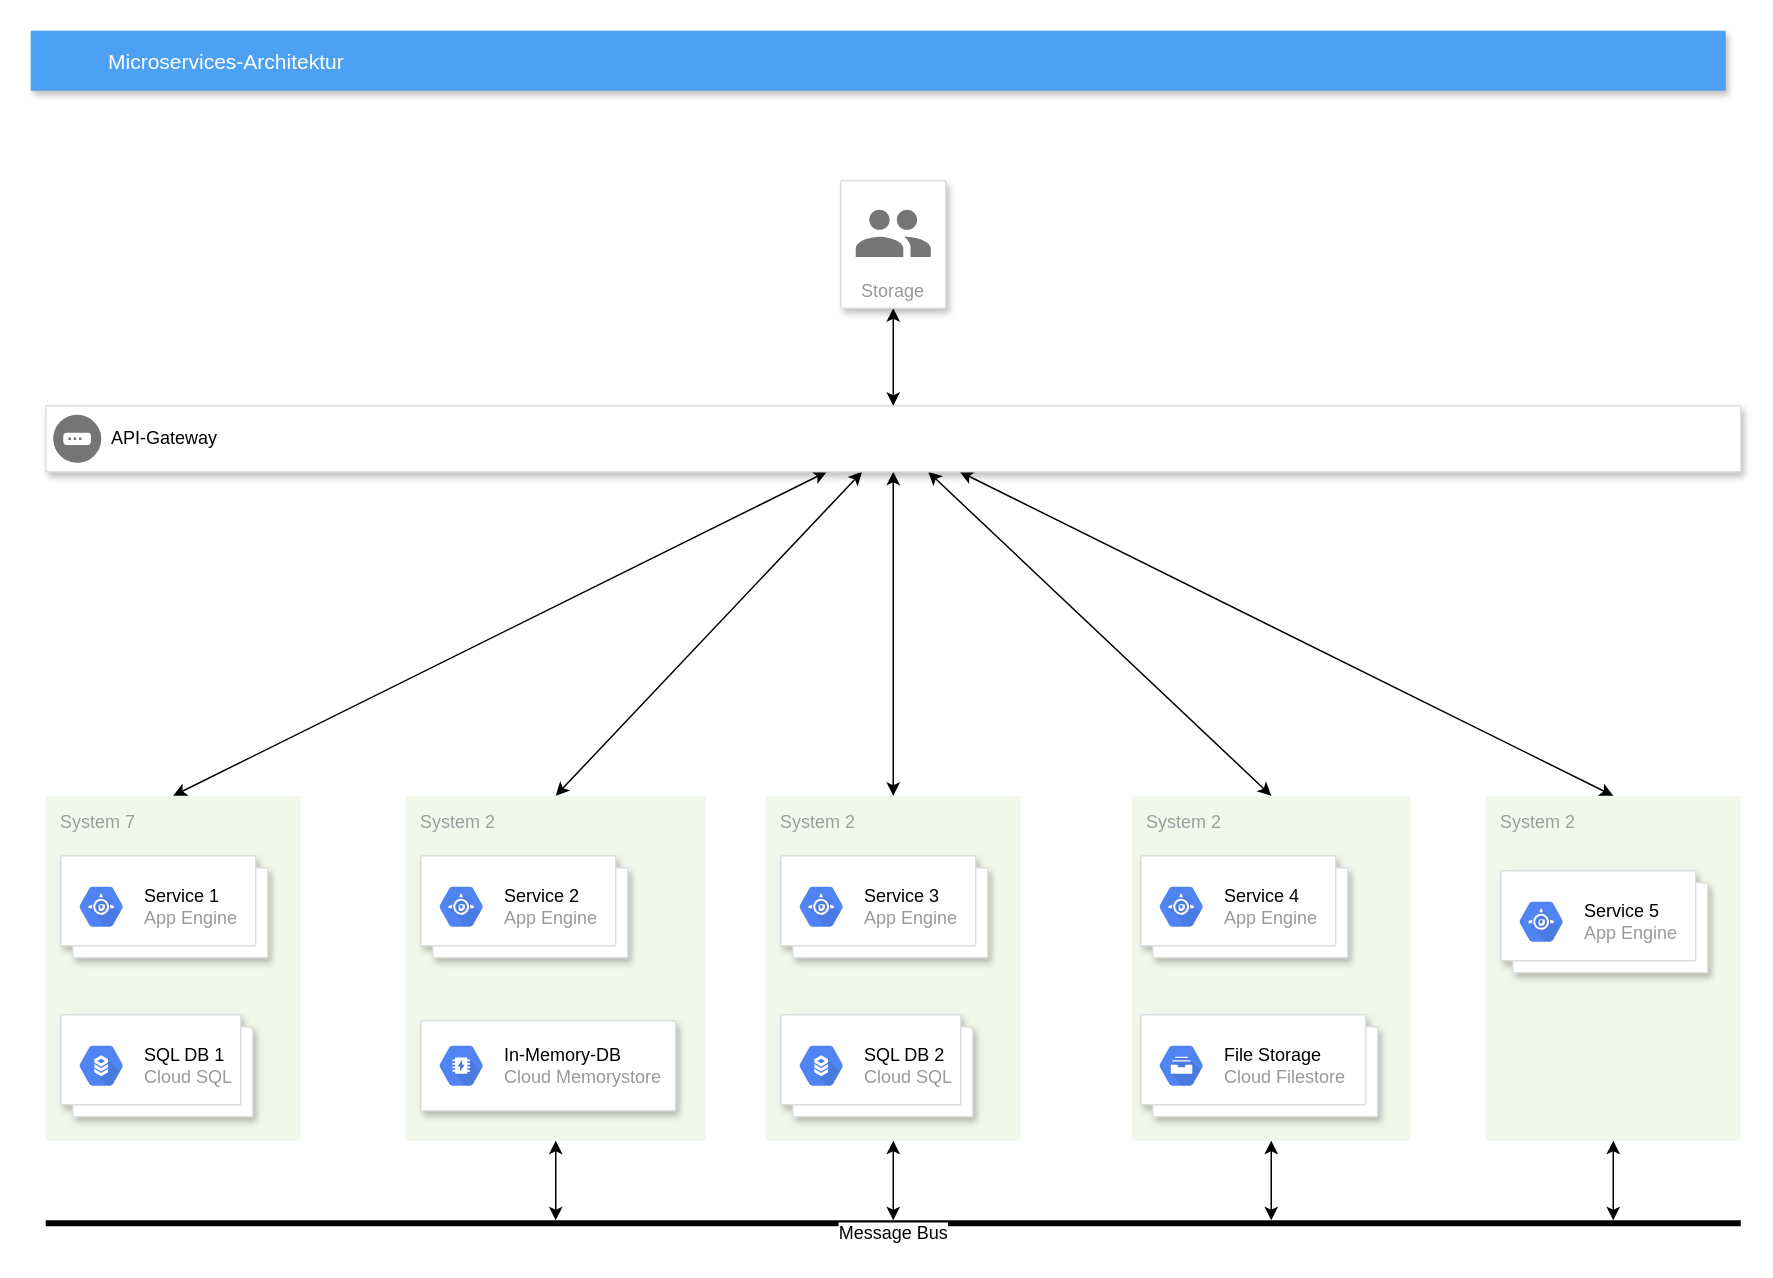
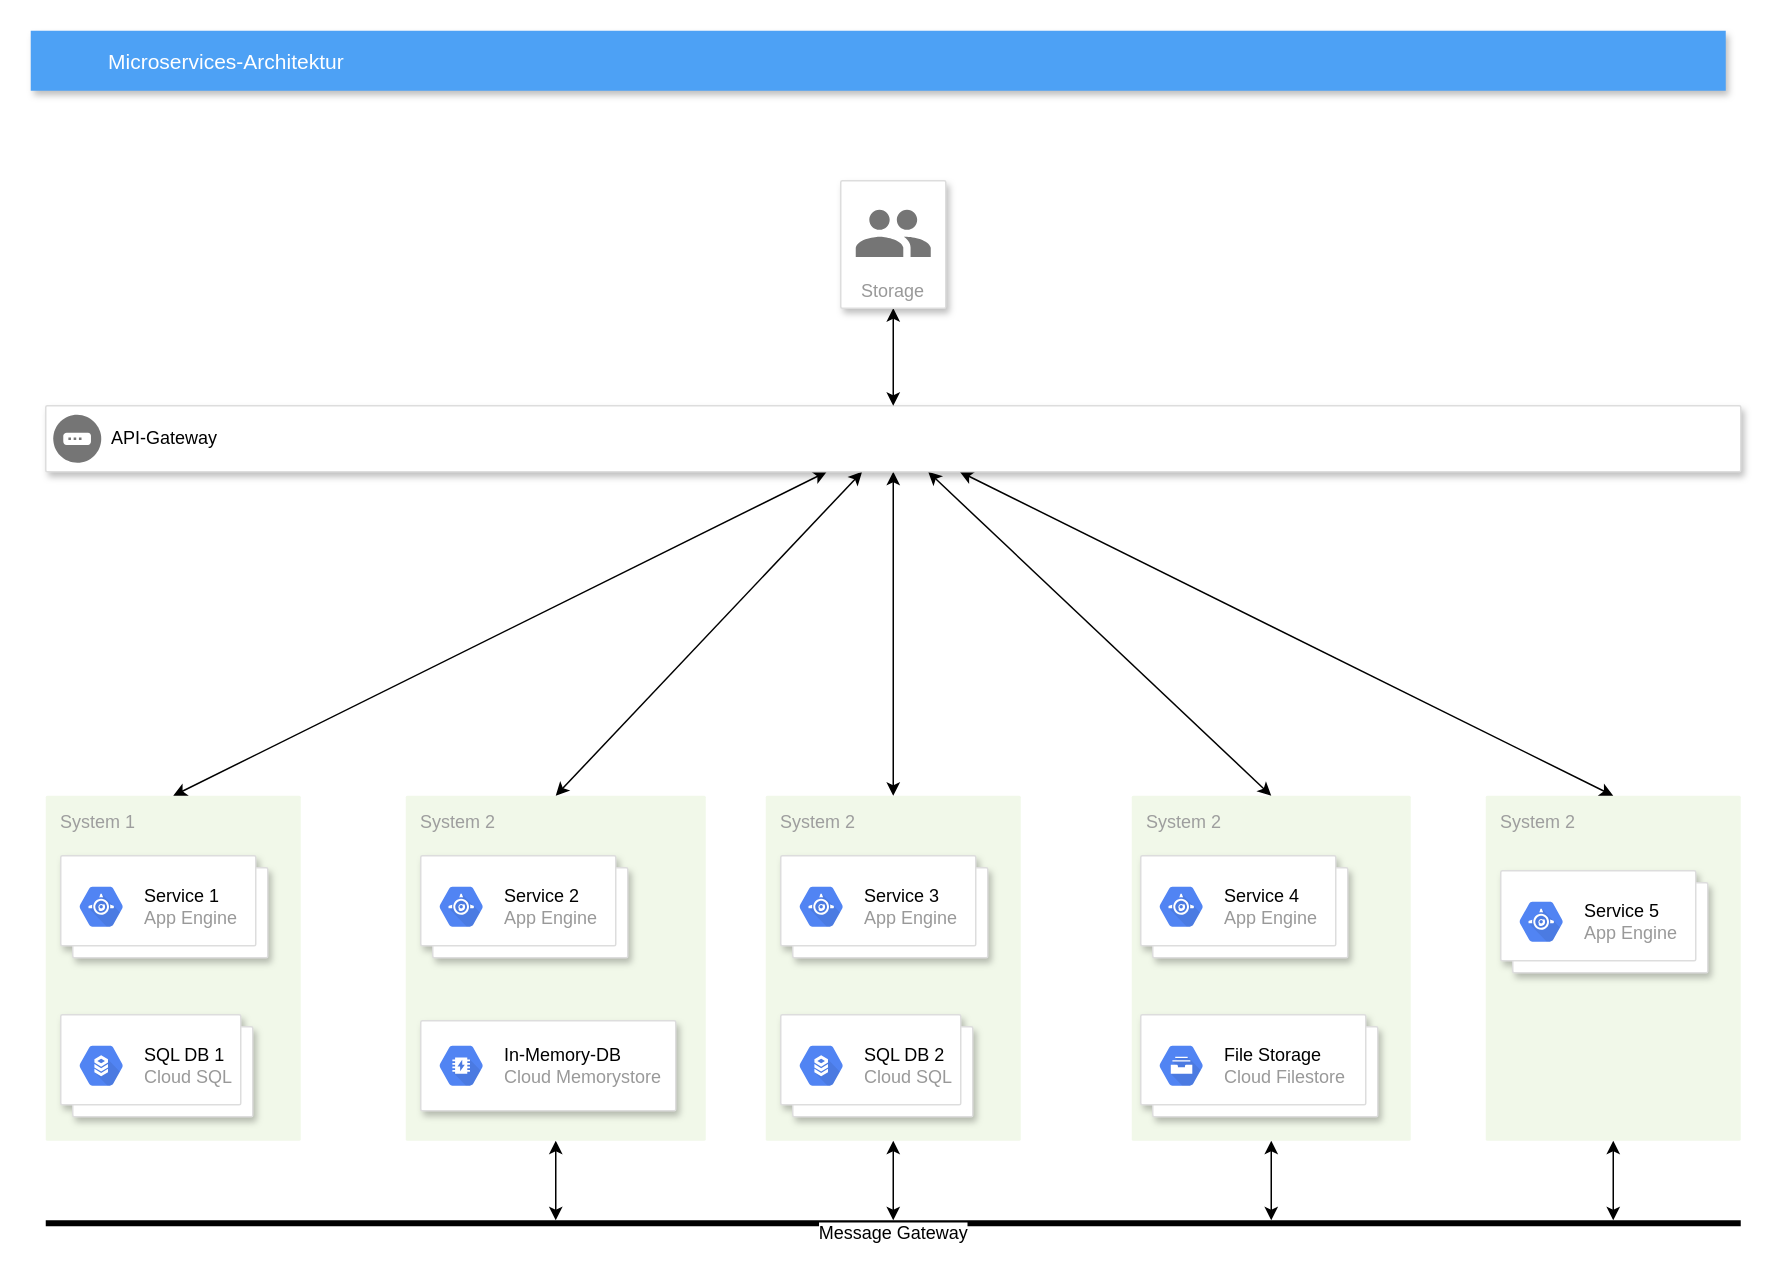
  <mxCell id="0" />
  <mxCell id="1" parent="0" />
  <mxCell id="2" style="edgeStyle=none;rounded=0;orthogonalLoop=1;jettySize=auto;html=1;exitX=0.5;exitY=1;exitDx=0;exitDy=0;exitPerimeter=0;startArrow=classic;startFill=1;" edge="1" parent="1" source="3" target="40"><mxGeometry relative="1" as="geometry" /></mxCell>
  <mxCell id="3" value="System 2" style="points=[[0,0,0],[0.25,0,0],[0.5,0,0],[0.75,0,0],[1,0,0],[1,0.25,0],[1,0.5,0],[1,0.75,0],[1,1,0],[0.75,1,0],[0.5,1,0],[0.25,1,0],[0,1,0],[0,0.75,0],[0,0.5,0],[0,0.25,0]];rounded=1;absoluteArcSize=1;arcSize=2;html=1;strokeColor=none;gradientColor=none;shadow=0;dashed=0;fontSize=12;fontColor=#9E9E9E;align=left;verticalAlign=top;spacing=10;spacingTop=-4;fillColor=#F1F8E9;" vertex="1" parent="1"><mxGeometry x="990" y="530" width="170" height="230" as="geometry" /></mxCell>
  <mxCell id="4" style="edgeStyle=none;rounded=0;orthogonalLoop=1;jettySize=auto;html=1;exitX=0.5;exitY=1;exitDx=0;exitDy=0;exitPerimeter=0;startArrow=classic;startFill=1;" edge="1" parent="1" source="5" target="40"><mxGeometry relative="1" as="geometry" /></mxCell>
  <mxCell id="5" value="System 2" style="points=[[0,0,0],[0.25,0,0],[0.5,0,0],[0.75,0,0],[1,0,0],[1,0.25,0],[1,0.5,0],[1,0.75,0],[1,1,0],[0.75,1,0],[0.5,1,0],[0.25,1,0],[0,1,0],[0,0.75,0],[0,0.5,0],[0,0.25,0]];rounded=1;absoluteArcSize=1;arcSize=2;html=1;strokeColor=none;gradientColor=none;shadow=0;dashed=0;fontSize=12;fontColor=#9E9E9E;align=left;verticalAlign=top;spacing=10;spacingTop=-4;fillColor=#F1F8E9;" vertex="1" parent="1"><mxGeometry x="754" y="530" width="186" height="230" as="geometry" /></mxCell>
  <mxCell id="6" style="edgeStyle=none;rounded=0;orthogonalLoop=1;jettySize=auto;html=1;exitX=0.5;exitY=1;exitDx=0;exitDy=0;exitPerimeter=0;startArrow=classic;startFill=1;" edge="1" parent="1" source="7" target="40"><mxGeometry relative="1" as="geometry" /></mxCell>
  <mxCell id="7" value="System 2" style="points=[[0,0,0],[0.25,0,0],[0.5,0,0],[0.75,0,0],[1,0,0],[1,0.25,0],[1,0.5,0],[1,0.75,0],[1,1,0],[0.75,1,0],[0.5,1,0],[0.25,1,0],[0,1,0],[0,0.75,0],[0,0.5,0],[0,0.25,0]];rounded=1;absoluteArcSize=1;arcSize=2;html=1;strokeColor=none;gradientColor=none;shadow=0;dashed=0;fontSize=12;fontColor=#9E9E9E;align=left;verticalAlign=top;spacing=10;spacingTop=-4;fillColor=#F1F8E9;" vertex="1" parent="1"><mxGeometry x="510" y="530" width="170" height="230" as="geometry" /></mxCell>
  <mxCell id="8" style="edgeStyle=none;rounded=0;orthogonalLoop=1;jettySize=auto;html=1;exitX=0.5;exitY=1;exitDx=0;exitDy=0;exitPerimeter=0;startArrow=classic;startFill=1;" edge="1" parent="1" source="9" target="40"><mxGeometry relative="1" as="geometry" /></mxCell>
  <mxCell id="9" value="System 2" style="points=[[0,0,0],[0.25,0,0],[0.5,0,0],[0.75,0,0],[1,0,0],[1,0.25,0],[1,0.5,0],[1,0.75,0],[1,1,0],[0.75,1,0],[0.5,1,0],[0.25,1,0],[0,1,0],[0,0.75,0],[0,0.5,0],[0,0.25,0]];rounded=1;absoluteArcSize=1;arcSize=2;html=1;strokeColor=none;gradientColor=none;shadow=0;dashed=0;fontSize=12;fontColor=#9E9E9E;align=left;verticalAlign=top;spacing=10;spacingTop=-4;fillColor=#F1F8E9;" vertex="1" parent="1"><mxGeometry x="270" y="530" width="200" height="230" as="geometry" /></mxCell>
- <mxCell id="10" value="System 7" style="points=[[0,0,0],[0.25,0,0],[0.5,0,0],[0.75,0,0],[1,0,0],[1,0.25,0],[1,0.5,0],[1,0.75,0],[1,1,0],[0.75,1,0],[0.5,1,0],[0.25,1,0],[0,1,0],[0,0.75,0],[0,0.5,0],[0,0.25,0]];rounded=1;absoluteArcSize=1;arcSize=2;html=1;strokeColor=none;gradientColor=none;shadow=0;dashed=0;fontSize=12;fontColor=#9E9E9E;align=left;verticalAlign=top;spacing=10;spacingTop=-4;fillColor=#F1F8E9;" vertex="1" parent="1"><mxGeometry x="30" y="530" width="170" height="230" as="geometry" /></mxCell>
+ <mxCell id="10" value="System 1" style="points=[[0,0,0],[0.25,0,0],[0.5,0,0],[0.75,0,0],[1,0,0],[1,0.25,0],[1,0.5,0],[1,0.75,0],[1,1,0],[0.75,1,0],[0.5,1,0],[0.25,1,0],[0,1,0],[0,0.75,0],[0,0.5,0],[0,0.25,0]];rounded=1;absoluteArcSize=1;arcSize=2;html=1;strokeColor=none;gradientColor=none;shadow=0;dashed=0;fontSize=12;fontColor=#9E9E9E;align=left;verticalAlign=top;spacing=10;spacingTop=-4;fillColor=#F1F8E9;" vertex="1" parent="1"><mxGeometry x="30" y="530" width="170" height="230" as="geometry" /></mxCell>
  <mxCell id="11" style="edgeStyle=none;rounded=0;orthogonalLoop=1;jettySize=auto;html=1;entryX=0.5;entryY=0;entryDx=0;entryDy=0;entryPerimeter=0;startArrow=classic;startFill=1;" edge="1" parent="1" source="16" target="10"><mxGeometry relative="1" as="geometry" /></mxCell>
  <mxCell id="12" style="edgeStyle=none;rounded=0;orthogonalLoop=1;jettySize=auto;html=1;entryX=0.5;entryY=0;entryDx=0;entryDy=0;entryPerimeter=0;startArrow=classic;startFill=1;" edge="1" parent="1" source="16" target="9"><mxGeometry relative="1" as="geometry" /></mxCell>
  <mxCell id="13" style="edgeStyle=none;rounded=0;orthogonalLoop=1;jettySize=auto;html=1;entryX=0.5;entryY=0;entryDx=0;entryDy=0;entryPerimeter=0;startArrow=classic;startFill=1;" edge="1" parent="1" source="16" target="7"><mxGeometry relative="1" as="geometry" /></mxCell>
  <mxCell id="14" style="edgeStyle=none;rounded=0;orthogonalLoop=1;jettySize=auto;html=1;entryX=0.5;entryY=0;entryDx=0;entryDy=0;entryPerimeter=0;startArrow=classic;startFill=1;" edge="1" parent="1" source="16" target="5"><mxGeometry relative="1" as="geometry" /></mxCell>
  <mxCell id="15" style="edgeStyle=none;rounded=0;orthogonalLoop=1;jettySize=auto;html=1;entryX=0.5;entryY=0;entryDx=0;entryDy=0;entryPerimeter=0;startArrow=classic;startFill=1;" edge="1" parent="1" source="16" target="3"><mxGeometry relative="1" as="geometry" /></mxCell>
  <mxCell id="16" value="" style="strokeColor=#dddddd;shadow=1;strokeWidth=1;rounded=1;absoluteArcSize=1;arcSize=2;" vertex="1" parent="1"><mxGeometry x="30" y="270" width="1130" height="44" as="geometry" /></mxCell>
  <mxCell id="17" value="API-Gateway" style="dashed=0;connectable=0;html=1;fillColor=#757575;strokeColor=none;shape=mxgraph.gcp2.gateway;part=1;labelPosition=right;verticalLabelPosition=middle;align=left;verticalAlign=middle;spacingLeft=5;fontSize=12;" vertex="1" parent="16"><mxGeometry y="0.5" width="32" height="32" relative="1" as="geometry"><mxPoint x="5" y="-16" as="offset" /></mxGeometry></mxCell>
  <mxCell id="18" value="Microservices-Architektur" style="fillColor=#4DA1F5;strokeColor=none;shadow=1;gradientColor=none;fontSize=14;align=left;spacingLeft=50;fontColor=#ffffff;" vertex="1" parent="1"><mxGeometry x="20" y="20" width="1130" height="40" as="geometry" /></mxCell>
  <mxCell id="19" style="edgeStyle=none;rounded=0;orthogonalLoop=1;jettySize=auto;html=1;entryX=0.5;entryY=0;entryDx=0;entryDy=0;startArrow=classic;startFill=1;" edge="1" parent="1" source="20" target="16"><mxGeometry relative="1" as="geometry" /></mxCell>
  <mxCell id="20" value="Storage" style="strokeColor=#dddddd;shadow=1;strokeWidth=1;rounded=1;absoluteArcSize=1;arcSize=2;labelPosition=center;verticalLabelPosition=middle;align=center;verticalAlign=bottom;spacingLeft=0;fontColor=#999999;fontSize=12;whiteSpace=wrap;spacingBottom=2;" vertex="1" parent="1"><mxGeometry x="560" y="120" width="70" height="85" as="geometry" /></mxCell>
  <mxCell id="21" value="" style="dashed=0;connectable=0;html=1;fillColor=#757575;strokeColor=none;shape=mxgraph.gcp2.users;part=1;" vertex="1" parent="20"><mxGeometry x="0.5" width="50" height="31.5" relative="1" as="geometry"><mxPoint x="-25" y="19.25" as="offset" /></mxGeometry></mxCell>
  <mxCell id="22" value="" style="shape=mxgraph.gcp2.doubleRect;strokeColor=#dddddd;shadow=1;strokeWidth=1;" vertex="1" parent="1"><mxGeometry x="760" y="676" width="158" height="68" as="geometry" /></mxCell>
  <mxCell id="23" value="&lt;font color=&quot;#000000&quot;&gt;File Storage&lt;/font&gt;&lt;br&gt;Cloud Filestore" style="dashed=0;connectable=0;html=1;fillColor=#5184F3;strokeColor=none;shape=mxgraph.gcp2.hexIcon;prIcon=cloud_filestore;part=1;labelPosition=right;verticalLabelPosition=middle;align=left;verticalAlign=middle;spacingLeft=5;fontColor=#999999;fontSize=12;" vertex="1" parent="22"><mxGeometry y="0.5" width="44" height="39" relative="1" as="geometry"><mxPoint x="5" y="-19.5" as="offset" /></mxGeometry></mxCell>
  <mxCell id="24" value="" style="shape=mxgraph.gcp2.doubleRect;strokeColor=#dddddd;shadow=1;strokeWidth=1;" vertex="1" parent="1"><mxGeometry x="40" y="676" width="128" height="68" as="geometry" /></mxCell>
  <mxCell id="25" value="&lt;font color=&quot;#000000&quot;&gt;SQL DB 1&lt;/font&gt;&lt;br&gt;Cloud SQL" style="dashed=0;connectable=0;html=1;fillColor=#5184F3;strokeColor=none;shape=mxgraph.gcp2.hexIcon;prIcon=cloud_sql;part=1;labelPosition=right;verticalLabelPosition=middle;align=left;verticalAlign=middle;spacingLeft=5;fontColor=#999999;fontSize=12;" vertex="1" parent="24"><mxGeometry y="0.5" width="44" height="39" relative="1" as="geometry"><mxPoint x="5" y="-19.5" as="offset" /></mxGeometry></mxCell>
  <mxCell id="26" value="" style="shape=mxgraph.gcp2.doubleRect;strokeColor=#dddddd;shadow=1;strokeWidth=1;" vertex="1" parent="1"><mxGeometry x="520" y="676" width="128" height="68" as="geometry" /></mxCell>
  <mxCell id="27" value="&lt;font color=&quot;#000000&quot;&gt;SQL DB 2&lt;/font&gt;&lt;br&gt;Cloud SQL" style="dashed=0;connectable=0;html=1;fillColor=#5184F3;strokeColor=none;shape=mxgraph.gcp2.hexIcon;prIcon=cloud_sql;part=1;labelPosition=right;verticalLabelPosition=middle;align=left;verticalAlign=middle;spacingLeft=5;fontColor=#999999;fontSize=12;" vertex="1" parent="26"><mxGeometry y="0.5" width="44" height="39" relative="1" as="geometry"><mxPoint x="5" y="-19.5" as="offset" /></mxGeometry></mxCell>
  <mxCell id="28" value="" style="strokeColor=#dddddd;shadow=1;strokeWidth=1;rounded=1;absoluteArcSize=1;arcSize=2;" vertex="1" parent="1"><mxGeometry x="280" y="680" width="170" height="60" as="geometry" /></mxCell>
  <mxCell id="29" value="&lt;font color=&quot;#000000&quot;&gt;In-Memory-DB&lt;/font&gt;&lt;br&gt;Cloud Memorystore" style="dashed=0;connectable=0;html=1;fillColor=#5184F3;strokeColor=none;shape=mxgraph.gcp2.hexIcon;prIcon=cloud_memorystore;part=1;labelPosition=right;verticalLabelPosition=middle;align=left;verticalAlign=middle;spacingLeft=5;fontColor=#999999;fontSize=12;" vertex="1" parent="28"><mxGeometry y="0.5" width="44" height="39" relative="1" as="geometry"><mxPoint x="5" y="-19.5" as="offset" /></mxGeometry></mxCell>
  <mxCell id="30" value="" style="shape=mxgraph.gcp2.doubleRect;strokeColor=#dddddd;shadow=1;strokeWidth=1;" vertex="1" parent="1"><mxGeometry x="40" y="570" width="138" height="68" as="geometry" /></mxCell>
  <mxCell id="31" value="&lt;font color=&quot;#000000&quot;&gt;Service 1&lt;/font&gt;&lt;br&gt;App Engine" style="dashed=0;connectable=0;html=1;fillColor=#5184F3;strokeColor=none;shape=mxgraph.gcp2.hexIcon;prIcon=app_engine;part=1;labelPosition=right;verticalLabelPosition=middle;align=left;verticalAlign=middle;spacingLeft=5;fontColor=#999999;fontSize=12;" vertex="1" parent="30"><mxGeometry y="0.5" width="44" height="39" relative="1" as="geometry"><mxPoint x="5" y="-19.5" as="offset" /></mxGeometry></mxCell>
  <mxCell id="32" value="" style="shape=mxgraph.gcp2.doubleRect;strokeColor=#dddddd;shadow=1;strokeWidth=1;" vertex="1" parent="1"><mxGeometry x="760" y="570" width="138" height="68" as="geometry" /></mxCell>
  <mxCell id="33" value="&lt;font color=&quot;#000000&quot;&gt;Service 4&lt;/font&gt;&lt;br&gt;App Engine" style="dashed=0;connectable=0;html=1;fillColor=#5184F3;strokeColor=none;shape=mxgraph.gcp2.hexIcon;prIcon=app_engine;part=1;labelPosition=right;verticalLabelPosition=middle;align=left;verticalAlign=middle;spacingLeft=5;fontColor=#999999;fontSize=12;" vertex="1" parent="32"><mxGeometry y="0.5" width="44" height="39" relative="1" as="geometry"><mxPoint x="5" y="-19.5" as="offset" /></mxGeometry></mxCell>
  <mxCell id="34" value="" style="shape=mxgraph.gcp2.doubleRect;strokeColor=#dddddd;shadow=1;strokeWidth=1;" vertex="1" parent="1"><mxGeometry x="280" y="570" width="138" height="68" as="geometry" /></mxCell>
  <mxCell id="35" value="&lt;font color=&quot;#000000&quot;&gt;Service 2&lt;/font&gt;&lt;br&gt;App Engine" style="dashed=0;connectable=0;html=1;fillColor=#5184F3;strokeColor=none;shape=mxgraph.gcp2.hexIcon;prIcon=app_engine;part=1;labelPosition=right;verticalLabelPosition=middle;align=left;verticalAlign=middle;spacingLeft=5;fontColor=#999999;fontSize=12;" vertex="1" parent="34"><mxGeometry y="0.5" width="44" height="39" relative="1" as="geometry"><mxPoint x="5" y="-19.5" as="offset" /></mxGeometry></mxCell>
  <mxCell id="36" value="" style="shape=mxgraph.gcp2.doubleRect;strokeColor=#dddddd;shadow=1;strokeWidth=1;" vertex="1" parent="1"><mxGeometry x="520" y="570" width="138" height="68" as="geometry" /></mxCell>
  <mxCell id="37" value="&lt;font color=&quot;#000000&quot;&gt;Service 3&lt;/font&gt;&lt;br&gt;App Engine" style="dashed=0;connectable=0;html=1;fillColor=#5184F3;strokeColor=none;shape=mxgraph.gcp2.hexIcon;prIcon=app_engine;part=1;labelPosition=right;verticalLabelPosition=middle;align=left;verticalAlign=middle;spacingLeft=5;fontColor=#999999;fontSize=12;" vertex="1" parent="36"><mxGeometry y="0.5" width="44" height="39" relative="1" as="geometry"><mxPoint x="5" y="-19.5" as="offset" /></mxGeometry></mxCell>
  <mxCell id="38" value="" style="shape=mxgraph.gcp2.doubleRect;strokeColor=#dddddd;shadow=1;strokeWidth=1;" vertex="1" parent="1"><mxGeometry x="1000" y="580" width="138" height="68" as="geometry" /></mxCell>
  <mxCell id="39" value="&lt;font color=&quot;#000000&quot;&gt;Service 5&lt;/font&gt;&lt;br&gt;App Engine" style="dashed=0;connectable=0;html=1;fillColor=#5184F3;strokeColor=none;shape=mxgraph.gcp2.hexIcon;prIcon=app_engine;part=1;labelPosition=right;verticalLabelPosition=middle;align=left;verticalAlign=middle;spacingLeft=5;fontColor=#999999;fontSize=12;" vertex="1" parent="38"><mxGeometry y="0.5" width="44" height="39" relative="1" as="geometry"><mxPoint x="5" y="-19.5" as="offset" /></mxGeometry></mxCell>
- <mxCell id="40" value="Message Bus" style="line;strokeWidth=4;html=1;perimeter=backbonePerimeter;points=[];outlineConnect=0;" vertex="1" parent="1"><mxGeometry x="30" y="800" width="1130" height="30" as="geometry" /></mxCell>
+ <mxCell id="40" value="Message Gateway" style="line;strokeWidth=4;html=1;perimeter=backbonePerimeter;points=[];outlineConnect=0;" vertex="1" parent="1"><mxGeometry x="30" y="800" width="1130" height="30" as="geometry" /></mxCell>
